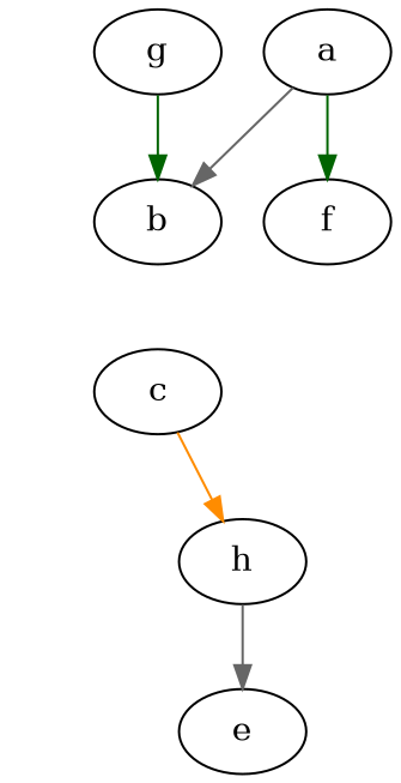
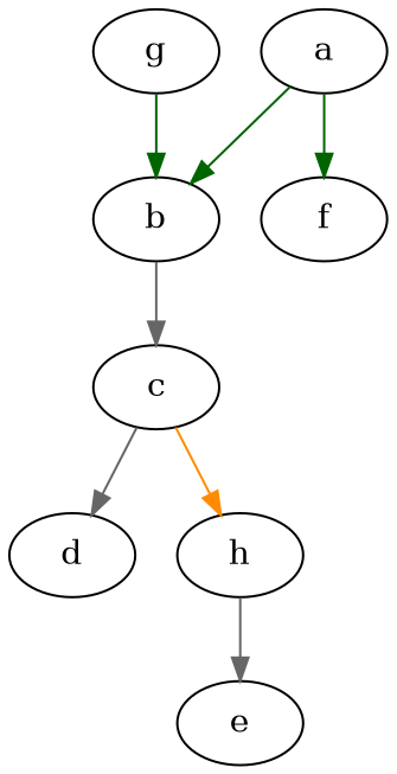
  strict digraph {
    edge [color=darkgreen]
    a
    b
    f
    c
+   d
    h
    g
    e
-   a -> b [color=gray40]
+   a -> b
    a -> f
+   b -> c [color=gray40]
+   c -> d [color=gray40]
    c -> h [color=darkorange]
    h -> e [color=gray40]
    g -> b
  }
